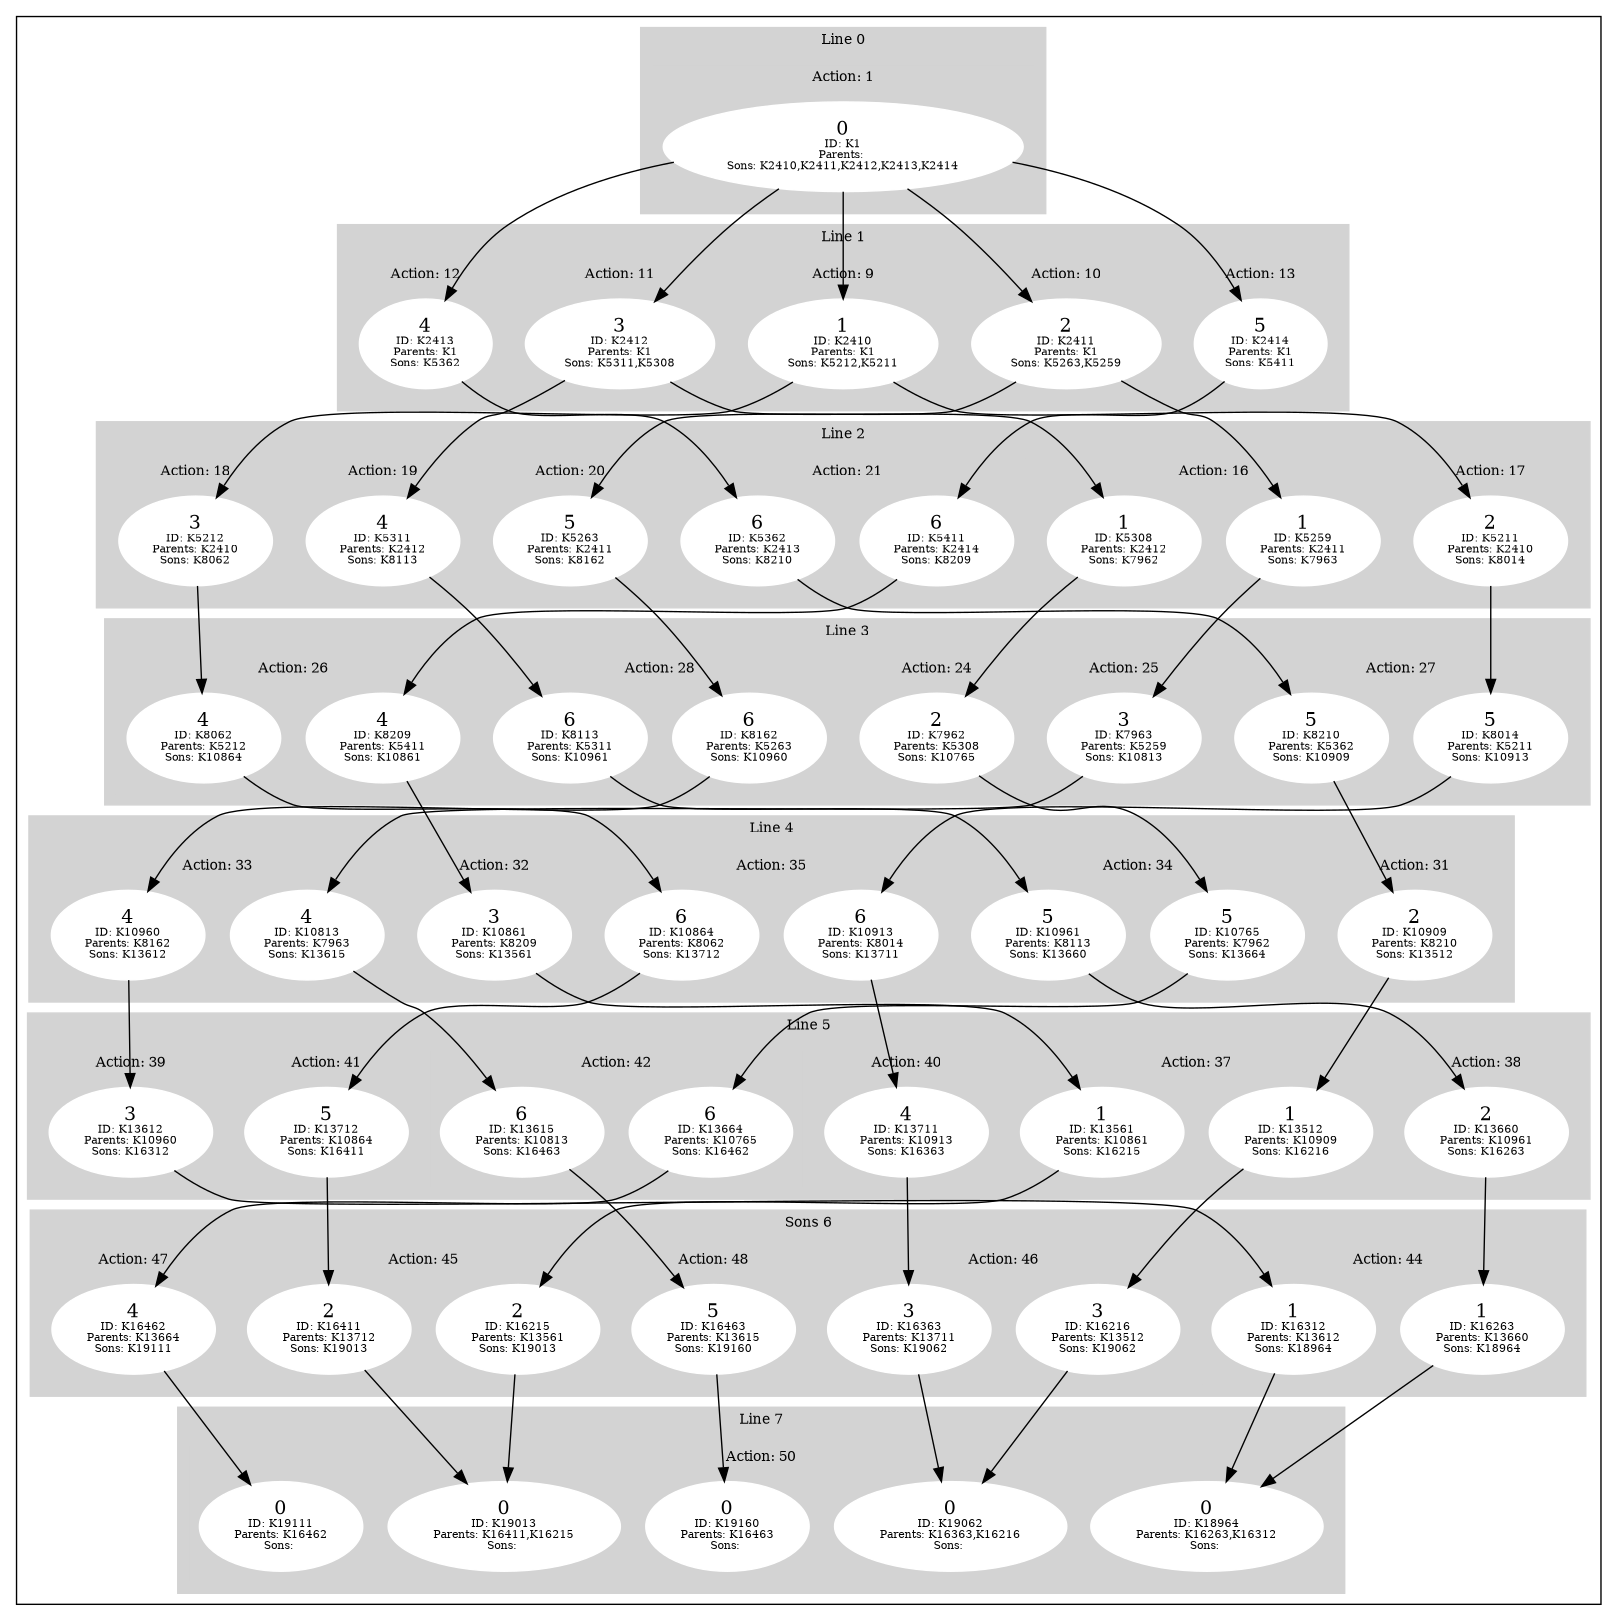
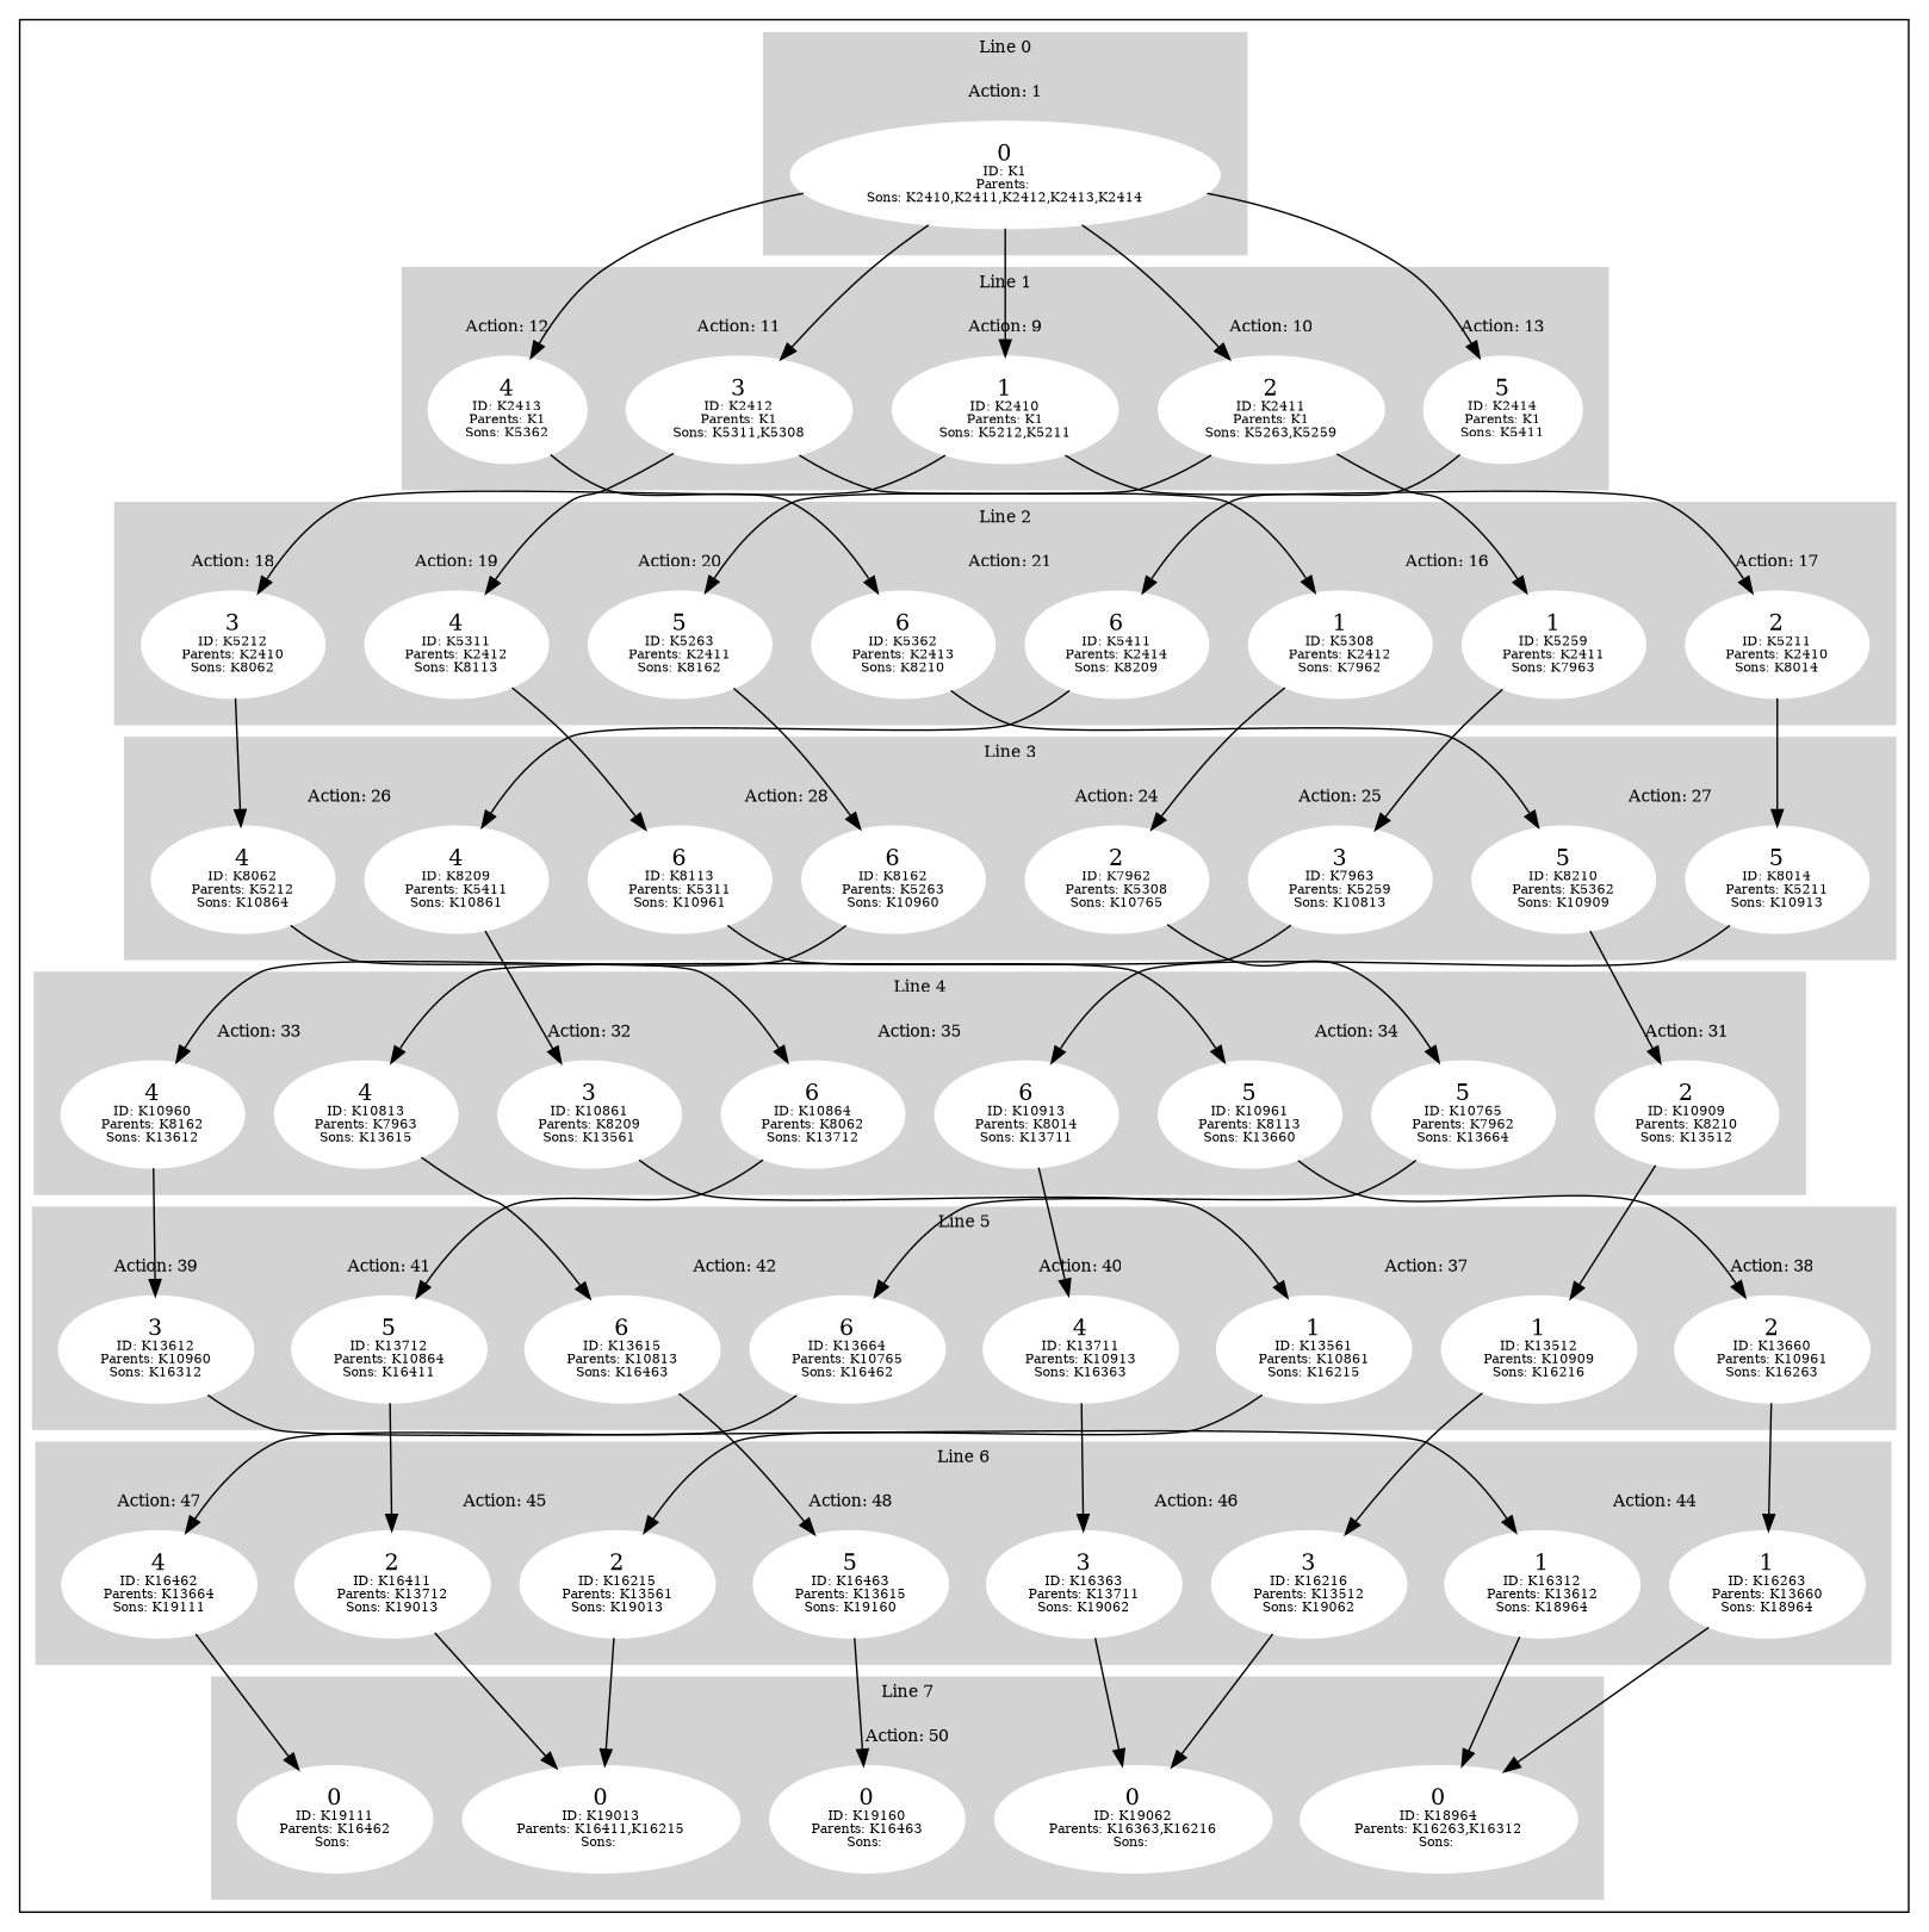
  digraph {
    node [color=white style=filled]
    n1 [label=<0<BR /><FONT POINT-SIZE="8">ID: K1</FONT><BR /><FONT POINT-SIZE="8">Parents: </FONT><BR /><FONT POINT-SIZE="8">Sons: K2410,K2411,K2412,K2413,K2414</FONT>>]
    n2 [label=<2<BR /><FONT POINT-SIZE="8">ID: K10909</FONT><BR /><FONT POINT-SIZE="8">Parents: K8210</FONT><BR /><FONT POINT-SIZE="8">Sons: K13512</FONT>>]
    n3 [label=<5<BR /><FONT POINT-SIZE="8">ID: K10961</FONT><BR /><FONT POINT-SIZE="8">Parents: K8113</FONT><BR /><FONT POINT-SIZE="8">Sons: K13660</FONT>>]
    n4 [label=<5<BR /><FONT POINT-SIZE="8">ID: K10765</FONT><BR /><FONT POINT-SIZE="8">Parents: K7962</FONT><BR /><FONT POINT-SIZE="8">Sons: K13664</FONT>>]
    n5 [label=<6<BR /><FONT POINT-SIZE="8">ID: K10913</FONT><BR /><FONT POINT-SIZE="8">Parents: K8014</FONT><BR /><FONT POINT-SIZE="8">Sons: K13711</FONT>>]
    n6 [label=<6<BR /><FONT POINT-SIZE="8">ID: K10864</FONT><BR /><FONT POINT-SIZE="8">Parents: K8062</FONT><BR /><FONT POINT-SIZE="8">Sons: K13712</FONT>>]
    n7 [label=<3<BR /><FONT POINT-SIZE="8">ID: K10861</FONT><BR /><FONT POINT-SIZE="8">Parents: K8209</FONT><BR /><FONT POINT-SIZE="8">Sons: K13561</FONT>>]
    n8 [label=<4<BR /><FONT POINT-SIZE="8">ID: K10813</FONT><BR /><FONT POINT-SIZE="8">Parents: K7963</FONT><BR /><FONT POINT-SIZE="8">Sons: K13615</FONT>>]
    n9 [label=<4<BR /><FONT POINT-SIZE="8">ID: K10960</FONT><BR /><FONT POINT-SIZE="8">Parents: K8162</FONT><BR /><FONT POINT-SIZE="8">Sons: K13612</FONT>>]
    n10 [label=<0<BR /><FONT POINT-SIZE="8">ID: K18964</FONT><BR /><FONT POINT-SIZE="8">Parents: K16263,K16312</FONT><BR /><FONT POINT-SIZE="8">Sons: </FONT>>]
    n11 [label=<0<BR /><FONT POINT-SIZE="8">ID: K19160</FONT><BR /><FONT POINT-SIZE="8">Parents: K16463</FONT><BR /><FONT POINT-SIZE="8">Sons: </FONT>>]
    n12 [label=<0<BR /><FONT POINT-SIZE="8">ID: K19013</FONT><BR /><FONT POINT-SIZE="8">Parents: K16411,K16215</FONT><BR /><FONT POINT-SIZE="8">Sons: </FONT>>]
    n13 [label=<0<BR /><FONT POINT-SIZE="8">ID: K19062</FONT><BR /><FONT POINT-SIZE="8">Parents: K16363,K16216</FONT><BR /><FONT POINT-SIZE="8">Sons: </FONT>>]
    n14 [label=<0<BR /><FONT POINT-SIZE="8">ID: K19111</FONT><BR /><FONT POINT-SIZE="8">Parents: K16462</FONT><BR /><FONT POINT-SIZE="8">Sons: </FONT>>]
    n15 [label=<2<BR /><FONT POINT-SIZE="8">ID: K5211</FONT><BR /><FONT POINT-SIZE="8">Parents: K2410</FONT><BR /><FONT POINT-SIZE="8">Sons: K8014</FONT>>]
    n16 [label=<1<BR /><FONT POINT-SIZE="8">ID: K5259</FONT><BR /><FONT POINT-SIZE="8">Parents: K2411</FONT><BR /><FONT POINT-SIZE="8">Sons: K7963</FONT>>]
    n17 [label=<1<BR /><FONT POINT-SIZE="8">ID: K5308</FONT><BR /><FONT POINT-SIZE="8">Parents: K2412</FONT><BR /><FONT POINT-SIZE="8">Sons: K7962</FONT>>]
    n18 [label=<6<BR /><FONT POINT-SIZE="8">ID: K5411</FONT><BR /><FONT POINT-SIZE="8">Parents: K2414</FONT><BR /><FONT POINT-SIZE="8">Sons: K8209</FONT>>]
    n19 [label=<6<BR /><FONT POINT-SIZE="8">ID: K5362</FONT><BR /><FONT POINT-SIZE="8">Parents: K2413</FONT><BR /><FONT POINT-SIZE="8">Sons: K8210</FONT>>]
    n20 [label=<5<BR /><FONT POINT-SIZE="8">ID: K5263</FONT><BR /><FONT POINT-SIZE="8">Parents: K2411</FONT><BR /><FONT POINT-SIZE="8">Sons: K8162</FONT>>]
    n21 [label=<4<BR /><FONT POINT-SIZE="8">ID: K5311</FONT><BR /><FONT POINT-SIZE="8">Parents: K2412</FONT><BR /><FONT POINT-SIZE="8">Sons: K8113</FONT>>]
    n22 [label=<3<BR /><FONT POINT-SIZE="8">ID: K5212</FONT><BR /><FONT POINT-SIZE="8">Parents: K2410</FONT><BR /><FONT POINT-SIZE="8">Sons: K8062</FONT>>]
    n23 [label=<6<BR /><FONT POINT-SIZE="8">ID: K8113</FONT><BR /><FONT POINT-SIZE="8">Parents: K5311</FONT><BR /><FONT POINT-SIZE="8">Sons: K10961</FONT>>]
    n24 [label=<6<BR /><FONT POINT-SIZE="8">ID: K8162</FONT><BR /><FONT POINT-SIZE="8">Parents: K5263</FONT><BR /><FONT POINT-SIZE="8">Sons: K10960</FONT>>]
    n25 [label=<2<BR /><FONT POINT-SIZE="8">ID: K7962</FONT><BR /><FONT POINT-SIZE="8">Parents: K5308</FONT><BR /><FONT POINT-SIZE="8">Sons: K10765</FONT>>]
    n26 [label=<4<BR /><FONT POINT-SIZE="8">ID: K8209</FONT><BR /><FONT POINT-SIZE="8">Parents: K5411</FONT><BR /><FONT POINT-SIZE="8">Sons: K10861</FONT>>]
    n27 [label=<4<BR /><FONT POINT-SIZE="8">ID: K8062</FONT><BR /><FONT POINT-SIZE="8">Parents: K5212</FONT><BR /><FONT POINT-SIZE="8">Sons: K10864</FONT>>]
    n28 [label=<5<BR /><FONT POINT-SIZE="8">ID: K8014</FONT><BR /><FONT POINT-SIZE="8">Parents: K5211</FONT><BR /><FONT POINT-SIZE="8">Sons: K10913</FONT>>]
    n29 [label=<5<BR /><FONT POINT-SIZE="8">ID: K8210</FONT><BR /><FONT POINT-SIZE="8">Parents: K5362</FONT><BR /><FONT POINT-SIZE="8">Sons: K10909</FONT>>]
    n30 [label=<3<BR /><FONT POINT-SIZE="8">ID: K7963</FONT><BR /><FONT POINT-SIZE="8">Parents: K5259</FONT><BR /><FONT POINT-SIZE="8">Sons: K10813</FONT>>]
    n31 [label=<5<BR /><FONT POINT-SIZE="8">ID: K13712</FONT><BR /><FONT POINT-SIZE="8">Parents: K10864</FONT><BR /><FONT POINT-SIZE="8">Sons: K16411</FONT>>]
    n32 [label=<3<BR /><FONT POINT-SIZE="8">ID: K13612</FONT><BR /><FONT POINT-SIZE="8">Parents: K10960</FONT><BR /><FONT POINT-SIZE="8">Sons: K16312</FONT>>]
    n33 [label=<2<BR /><FONT POINT-SIZE="8">ID: K13660</FONT><BR /><FONT POINT-SIZE="8">Parents: K10961</FONT><BR /><FONT POINT-SIZE="8">Sons: K16263</FONT>>]
    n34 [label=<1<BR /><FONT POINT-SIZE="8">ID: K13561</FONT><BR /><FONT POINT-SIZE="8">Parents: K10861</FONT><BR /><FONT POINT-SIZE="8">Sons: K16215</FONT>>]
    n35 [label=<1<BR /><FONT POINT-SIZE="8">ID: K13512</FONT><BR /><FONT POINT-SIZE="8">Parents: K10909</FONT><BR /><FONT POINT-SIZE="8">Sons: K16216</FONT>>]
    n36 [label=<4<BR /><FONT POINT-SIZE="8">ID: K13711</FONT><BR /><FONT POINT-SIZE="8">Parents: K10913</FONT><BR /><FONT POINT-SIZE="8">Sons: K16363</FONT>>]
    n37 [label=<6<BR /><FONT POINT-SIZE="8">ID: K13615</FONT><BR /><FONT POINT-SIZE="8">Parents: K10813</FONT><BR /><FONT POINT-SIZE="8">Sons: K16463</FONT>>]
    n38 [label=<6<BR /><FONT POINT-SIZE="8">ID: K13664</FONT><BR /><FONT POINT-SIZE="8">Parents: K10765</FONT><BR /><FONT POINT-SIZE="8">Sons: K16462</FONT>>]
    n39 [label=<1<BR /><FONT POINT-SIZE="8">ID: K16263</FONT><BR /><FONT POINT-SIZE="8">Parents: K13660</FONT><BR /><FONT POINT-SIZE="8">Sons: K18964</FONT>>]
    n40 [label=<1<BR /><FONT POINT-SIZE="8">ID: K16312</FONT><BR /><FONT POINT-SIZE="8">Parents: K13612</FONT><BR /><FONT POINT-SIZE="8">Sons: K18964</FONT>>]
    n41 [label=<3<BR /><FONT POINT-SIZE="8">ID: K16363</FONT><BR /><FONT POINT-SIZE="8">Parents: K13711</FONT><BR /><FONT POINT-SIZE="8">Sons: K19062</FONT>>]
    n42 [label=<3<BR /><FONT POINT-SIZE="8">ID: K16216</FONT><BR /><FONT POINT-SIZE="8">Parents: K13512</FONT><BR /><FONT POINT-SIZE="8">Sons: K19062</FONT>>]
    n43 [label=<2<BR /><FONT POINT-SIZE="8">ID: K16411</FONT><BR /><FONT POINT-SIZE="8">Parents: K13712</FONT><BR /><FONT POINT-SIZE="8">Sons: K19013</FONT>>]
    n44 [label=<2<BR /><FONT POINT-SIZE="8">ID: K16215</FONT><BR /><FONT POINT-SIZE="8">Parents: K13561</FONT><BR /><FONT POINT-SIZE="8">Sons: K19013</FONT>>]
    n45 [label=<5<BR /><FONT POINT-SIZE="8">ID: K16463</FONT><BR /><FONT POINT-SIZE="8">Parents: K13615</FONT><BR /><FONT POINT-SIZE="8">Sons: K19160</FONT>>]
    n46 [label=<4<BR /><FONT POINT-SIZE="8">ID: K16462</FONT><BR /><FONT POINT-SIZE="8">Parents: K13664</FONT><BR /><FONT POINT-SIZE="8">Sons: K19111</FONT>>]
    n47 [label=<1<BR /><FONT POINT-SIZE="8">ID: K2410</FONT><BR /><FONT POINT-SIZE="8">Parents: K1</FONT><BR /><FONT POINT-SIZE="8">Sons: K5212,K5211</FONT>>]
    n48 [label=<2<BR /><FONT POINT-SIZE="8">ID: K2411</FONT><BR /><FONT POINT-SIZE="8">Parents: K1</FONT><BR /><FONT POINT-SIZE="8">Sons: K5263,K5259</FONT>>]
    n49 [label=<3<BR /><FONT POINT-SIZE="8">ID: K2412</FONT><BR /><FONT POINT-SIZE="8">Parents: K1</FONT><BR /><FONT POINT-SIZE="8">Sons: K5311,K5308</FONT>>]
    n50 [label=<4<BR /><FONT POINT-SIZE="8">ID: K2413</FONT><BR /><FONT POINT-SIZE="8">Parents: K1</FONT><BR /><FONT POINT-SIZE="8">Sons: K5362</FONT>>]
    n51 [label=<5<BR /><FONT POINT-SIZE="8">ID: K2414</FONT><BR /><FONT POINT-SIZE="8">Parents: K1</FONT><BR /><FONT POINT-SIZE="8">Sons: K5411</FONT>>]
    subgraph cluster_1 {
      subgraph cluster_2 {
        color=lightgrey
        fontsize=10
        label="Line 0"
        style=filled
        subgraph cluster_3 {
          color=lightgrey
          fontsize=10
          label="Action: 1"
          style=filled
          n1
        }
      }
      subgraph cluster_4 {
        color=lightgrey
        fontsize=10
        label="Line 4"
        style=filled
        subgraph cluster_5 {
          color=lightgrey
          fontsize=10
          label="Action: 31"
          style=filled
          n2
        }
        subgraph cluster_6 {
          color=lightgrey
          fontsize=10
          label="Action: 34"
          style=filled
          n3
          n4
        }
        subgraph cluster_7 {
          color=lightgrey
          fontsize=10
          label="Action: 35"
          style=filled
          n5
          n6
        }
        subgraph cluster_8 {
          color=lightgrey
          fontsize=10
          label="Action: 32"
          style=filled
          n7
        }
        subgraph cluster_9 {
          color=lightgrey
          fontsize=10
          label="Action: 33"
          style=filled
          n8
          n9
        }
      }
      subgraph cluster_10 {
        color=lightgrey
        fontsize=10
        label="Line 7"
        style=filled
        subgraph cluster_11 {
          color=lightgrey
          fontsize=10
          label="Action: 50"
          style=filled
          n10
          n11
          n12
          n13
          n14
        }
      }
      subgraph cluster_12 {
        color=lightgrey
        fontsize=10
        label="Line 2"
        style=filled
        subgraph cluster_13 {
          color=lightgrey
          fontsize=10
          label="Action: 17"
          style=filled
          n15
        }
        subgraph cluster_14 {
          color=lightgrey
          fontsize=10
          label="Action: 16"
          style=filled
          n16
          n17
        }
        subgraph cluster_15 {
          color=lightgrey
          fontsize=10
          label="Action: 21"
          style=filled
          n18
          n19
        }
        subgraph cluster_16 {
          color=lightgrey
          fontsize=10
          label="Action: 20"
          style=filled
          n20
        }
        subgraph cluster_17 {
          color=lightgrey
          fontsize=10
          label="Action: 19"
          style=filled
          n21
        }
        subgraph cluster_18 {
          color=lightgrey
          fontsize=10
          label="Action: 18"
          style=filled
          n22
        }
      }
      subgraph cluster_19 {
        color=lightgrey
        fontsize=10
        label="Line 3"
        style=filled
        subgraph cluster_20 {
          color=lightgrey
          fontsize=10
          label="Action: 28"
          style=filled
          n23
          n24
        }
        subgraph cluster_21 {
          color=lightgrey
          fontsize=10
          label="Action: 24"
          style=filled
          n25
        }
        subgraph cluster_22 {
          color=lightgrey
          fontsize=10
          label="Action: 26"
          style=filled
          n26
          n27
        }
        subgraph cluster_23 {
          color=lightgrey
          fontsize=10
          label="Action: 27"
          style=filled
          n28
          n29
        }
        subgraph cluster_24 {
          color=lightgrey
          fontsize=10
          label="Action: 25"
          style=filled
          n30
        }
      }
      subgraph cluster_25 {
        color=lightgrey
        fontsize=10
        label="Line 5"
        style=filled
        subgraph cluster_26 {
          color=lightgrey
          fontsize=10
          label="Action: 41"
          style=filled
          n31
        }
        subgraph cluster_27 {
          color=lightgrey
          fontsize=10
          label="Action: 39"
          style=filled
          n32
        }
        subgraph cluster_28 {
          color=lightgrey
          fontsize=10
          label="Action: 38"
          style=filled
          n33
        }
        subgraph cluster_29 {
          color=lightgrey
          fontsize=10
          label="Action: 37"
          style=filled
          n34
          n35
        }
        subgraph cluster_30 {
          color=lightgrey
          fontsize=10
          label="Action: 40"
          style=filled
          n36
        }
        subgraph cluster_31 {
          color=lightgrey
          fontsize=10
          label="Action: 42"
          style=filled
          n37
          n38
        }
      }
      subgraph cluster_32 {
        color=lightgrey
        fontsize=10
-       label="Sons 6"
+       label="Line 6"
        style=filled
        subgraph cluster_33 {
          color=lightgrey
          fontsize=10
          label="Action: 44"
          style=filled
          n39
          n40
        }
        subgraph cluster_34 {
          color=lightgrey
          fontsize=10
          label="Action: 46"
          style=filled
          n41
          n42
        }
        subgraph cluster_35 {
          color=lightgrey
          fontsize=10
          label="Action: 45"
          style=filled
          n43
          n44
        }
        subgraph cluster_36 {
          color=lightgrey
          fontsize=10
          label="Action: 48"
          style=filled
          n45
        }
        subgraph cluster_37 {
          color=lightgrey
          fontsize=10
          label="Action: 47"
          style=filled
          n46
        }
      }
      subgraph cluster_38 {
        color=lightgrey
        fontsize=10
        label="Line 1"
        style=filled
        subgraph cluster_39 {
          color=lightgrey
          fontsize=10
          label="Action: 9"
          style=filled
          n47
        }
        subgraph cluster_40 {
          color=lightgrey
          fontsize=10
          label="Action: 10"
          style=filled
          n48
        }
        subgraph cluster_41 {
          color=lightgrey
          fontsize=10
          label="Action: 11"
          style=filled
          n49
        }
        subgraph cluster_42 {
          color=lightgrey
          fontsize=10
          label="Action: 12"
          style=filled
          n50
        }
        subgraph cluster_43 {
          color=lightgrey
          fontsize=10
          label="Action: 13"
          style=filled
          n51
        }
      }
    }
    n1 -> n47
    n1 -> n48
    n1 -> n49
    n1 -> n50
    n1 -> n51
    n2 -> n35
    n3 -> n33
    n4 -> n38
    n5 -> n36
    n6 -> n31
    n7 -> n34
    n8 -> n37
    n9 -> n32
    n15 -> n28
    n16 -> n30
    n17 -> n25
    n18 -> n26
    n19 -> n29
    n20 -> n24
    n21 -> n23
    n22 -> n27
    n23 -> n3
    n24 -> n9
    n25 -> n4
    n26 -> n7
    n27 -> n6
    n28 -> n5
    n29 -> n2
    n30 -> n8
    n31 -> n43
    n32 -> n40
    n33 -> n39
    n34 -> n44
    n35 -> n42
    n36 -> n41
    n37 -> n45
    n38 -> n46
    n39 -> n10
    n40 -> n10
    n41 -> n13
    n42 -> n13
    n43 -> n12
    n44 -> n12
    n45 -> n11
    n46 -> n14
    n47 -> n15
    n47 -> n22
    n48 -> n16
    n48 -> n20
    n49 -> n17
    n49 -> n21
    n50 -> n19
    n51 -> n18
  }
